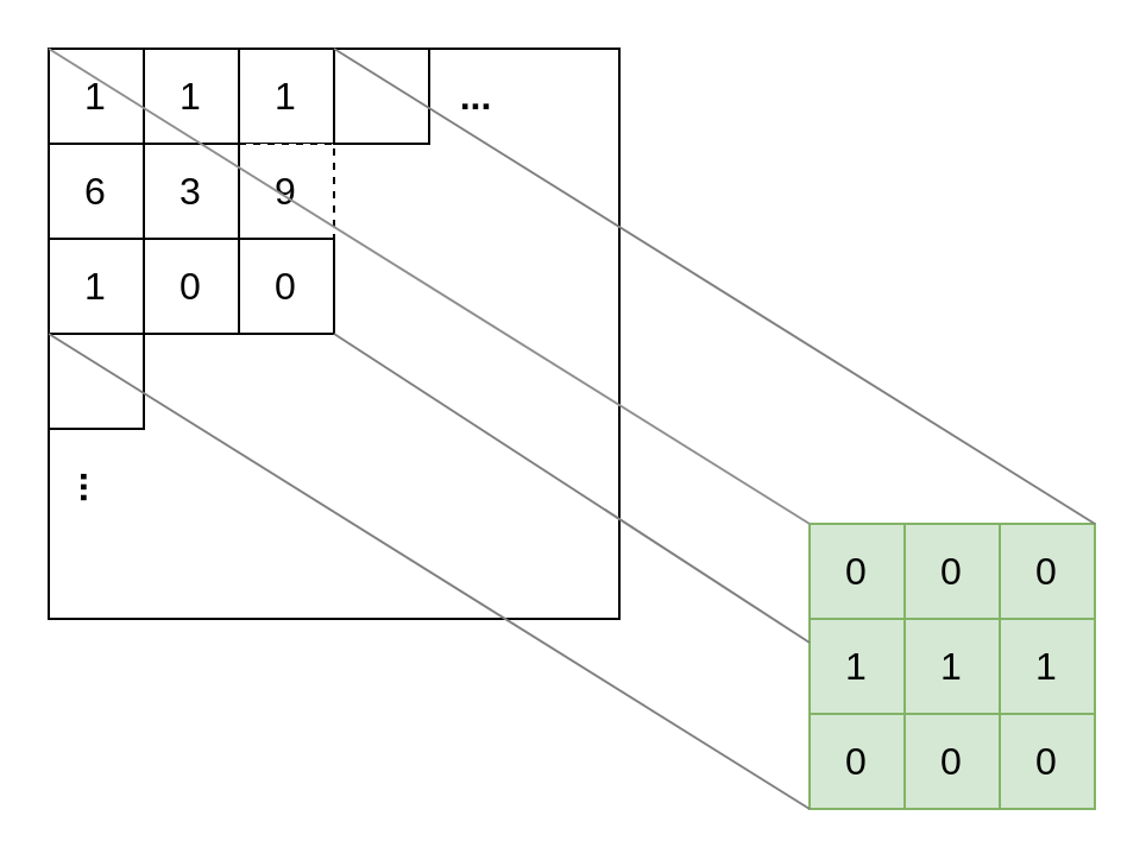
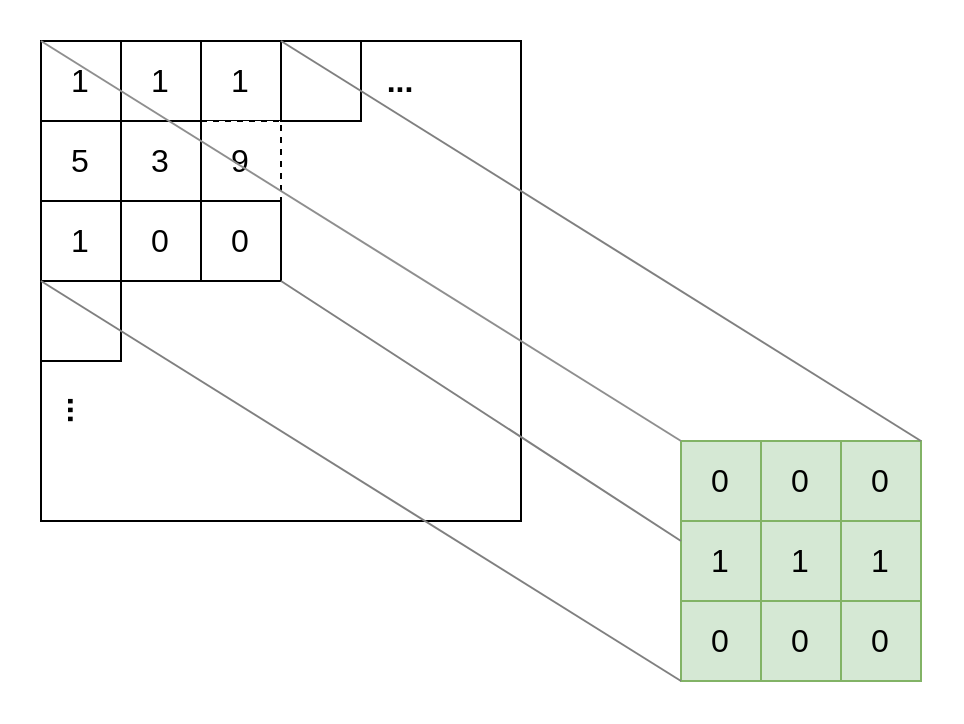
  <mxCell id="0" />
  <mxCell id="1" parent="0" />
  <mxCell id="2" value="" style="whiteSpace=wrap;html=1;aspect=fixed;" vertex="1" parent="1"><mxGeometry x="20" y="20" width="240" height="240" as="geometry" /></mxCell>
  <mxCell id="3" value="" style="rounded=0;whiteSpace=wrap;html=1;fillColor=#d5e8d4;strokeColor=#82b366;fontSize=16;" vertex="1" parent="1"><mxGeometry x="340" y="220" width="120" height="120" as="geometry" /></mxCell>
  <mxCell id="4" value="0" style="rounded=0;whiteSpace=wrap;html=1;fillColor=#d5e8d4;strokeColor=#82b366;fontSize=16;" vertex="1" parent="1"><mxGeometry x="340" y="220" width="40" height="40" as="geometry" /></mxCell>
  <mxCell id="5" value="0" style="rounded=0;whiteSpace=wrap;html=1;fillColor=#d5e8d4;strokeColor=#82b366;fontSize=16;" vertex="1" parent="1"><mxGeometry x="380" y="220" width="40" height="40" as="geometry" /></mxCell>
  <mxCell id="6" value="0" style="rounded=0;whiteSpace=wrap;html=1;fillColor=#d5e8d4;strokeColor=#82b366;fontSize=16;" vertex="1" parent="1"><mxGeometry x="420" y="220" width="40" height="40" as="geometry" /></mxCell>
  <mxCell id="7" value="1" style="rounded=0;whiteSpace=wrap;html=1;fillColor=#d5e8d4;strokeColor=#82b366;fontSize=16;" vertex="1" parent="1"><mxGeometry x="340" y="260" width="40" height="40" as="geometry" /></mxCell>
  <mxCell id="8" value="1" style="rounded=0;whiteSpace=wrap;html=1;fillColor=#d5e8d4;strokeColor=#82b366;fontSize=16;" vertex="1" parent="1"><mxGeometry x="380" y="260" width="40" height="40" as="geometry" /></mxCell>
  <mxCell id="9" value="1" style="rounded=0;whiteSpace=wrap;html=1;fillColor=#d5e8d4;strokeColor=#82b366;fontSize=16;" vertex="1" parent="1"><mxGeometry x="420" y="260" width="40" height="40" as="geometry" /></mxCell>
  <mxCell id="10" value="0" style="rounded=0;whiteSpace=wrap;html=1;fillColor=#d5e8d4;strokeColor=#82b366;fontSize=16;" vertex="1" parent="1"><mxGeometry x="340" y="300" width="40" height="40" as="geometry" /></mxCell>
  <mxCell id="11" value="0" style="rounded=0;whiteSpace=wrap;html=1;fillColor=#d5e8d4;strokeColor=#82b366;fontSize=16;" vertex="1" parent="1"><mxGeometry x="380" y="300" width="40" height="40" as="geometry" /></mxCell>
  <mxCell id="12" value="0" style="rounded=0;whiteSpace=wrap;html=1;fillColor=#d5e8d4;strokeColor=#82b366;fontSize=16;" vertex="1" parent="1"><mxGeometry x="420" y="300" width="40" height="40" as="geometry" /></mxCell>
  <mxCell id="13" value="1" style="rounded=0;whiteSpace=wrap;html=1;fontSize=16;" vertex="1" parent="1"><mxGeometry x="20" y="20" width="40" height="40" as="geometry" /></mxCell>
  <mxCell id="14" value="1" style="rounded=0;whiteSpace=wrap;html=1;fontSize=16;" vertex="1" parent="1"><mxGeometry x="60" y="20" width="40" height="40" as="geometry" /></mxCell>
  <mxCell id="15" value="1" style="rounded=0;whiteSpace=wrap;html=1;fontSize=16;" vertex="1" parent="1"><mxGeometry x="100" y="20" width="40" height="40" as="geometry" /></mxCell>
  <mxCell id="16" value="9" style="rounded=0;whiteSpace=wrap;html=1;fontSize=16;dashed=1;" vertex="1" parent="1"><mxGeometry x="100" y="60" width="40" height="40" as="geometry" /></mxCell>
  <mxCell id="17" value="3" style="rounded=0;whiteSpace=wrap;html=1;fontSize=16;" vertex="1" parent="1"><mxGeometry x="60" y="60" width="40" height="40" as="geometry" /></mxCell>
- <mxCell id="18" value="6" style="rounded=0;whiteSpace=wrap;html=1;fontSize=16;" vertex="1" parent="1"><mxGeometry x="20" y="60" width="40" height="40" as="geometry" /></mxCell>
+ <mxCell id="18" value="5" style="rounded=0;whiteSpace=wrap;html=1;fontSize=16;" vertex="1" parent="1"><mxGeometry x="20" y="60" width="40" height="40" as="geometry" /></mxCell>
  <mxCell id="19" value="1" style="rounded=0;whiteSpace=wrap;html=1;fontSize=16;" vertex="1" parent="1"><mxGeometry x="20" y="100" width="40" height="40" as="geometry" /></mxCell>
  <mxCell id="20" value="0" style="rounded=0;whiteSpace=wrap;html=1;fontSize=16;" vertex="1" parent="1"><mxGeometry x="60" y="100" width="40" height="40" as="geometry" /></mxCell>
  <mxCell id="21" value="0" style="rounded=0;whiteSpace=wrap;html=1;fontSize=16;" vertex="1" parent="1"><mxGeometry x="100" y="100" width="40" height="40" as="geometry" /></mxCell>
  <mxCell id="22" value="" style="rounded=0;whiteSpace=wrap;html=1;fontSize=16;" vertex="1" parent="1"><mxGeometry x="20" y="140" width="40" height="40" as="geometry" /></mxCell>
  <mxCell id="23" value="" style="rounded=0;whiteSpace=wrap;html=1;fontSize=16;" vertex="1" parent="1"><mxGeometry x="140" y="20" width="40" height="40" as="geometry" /></mxCell>
  <mxCell id="24" value="" style="endArrow=none;html=1;exitX=0;exitY=0;exitDx=0;exitDy=0;entryX=0;entryY=1;entryDx=0;entryDy=0;strokeColor=#808080;" edge="1" parent="1"><mxGeometry width="50" height="50" relative="1" as="geometry"><mxPoint x="140" y="20" as="sourcePoint" /><mxPoint x="460" y="220" as="targetPoint" /></mxGeometry></mxCell>
  <mxCell id="25" value="" style="endArrow=none;html=1;exitX=0;exitY=0;exitDx=0;exitDy=0;entryX=0;entryY=1;entryDx=0;entryDy=0;strokeColor=#8F8F8F;" edge="1" parent="1"><mxGeometry width="50" height="50" relative="1" as="geometry"><mxPoint x="20" y="20" as="sourcePoint" /><mxPoint x="340" y="220" as="targetPoint" /></mxGeometry></mxCell>
  <mxCell id="26" value="" style="endArrow=none;html=1;exitX=0;exitY=0;exitDx=0;exitDy=0;entryX=0;entryY=1;entryDx=0;entryDy=0;strokeColor=#808080;" edge="1" parent="1"><mxGeometry width="50" height="50" relative="1" as="geometry"><mxPoint x="20" y="140" as="sourcePoint" /><mxPoint x="340" y="340" as="targetPoint" /></mxGeometry></mxCell>
  <mxCell id="27" value="" style="endArrow=none;html=1;exitX=0;exitY=0;exitDx=0;exitDy=0;entryX=0;entryY=0.25;entryDx=0;entryDy=0;strokeColor=#808080;" edge="1" parent="1" target="7"><mxGeometry width="50" height="50" relative="1" as="geometry"><mxPoint x="140" y="140" as="sourcePoint" /><mxPoint x="460" y="340" as="targetPoint" /></mxGeometry></mxCell>
  <mxCell id="28" value="..." style="text;html=1;strokeColor=none;fillColor=none;align=center;verticalAlign=middle;whiteSpace=wrap;rounded=0;fontSize=16;fontStyle=1" vertex="1" parent="1"><mxGeometry x="180" y="30" width="40" height="20" as="geometry" /></mxCell>
  <mxCell id="29" value="..." style="text;html=1;strokeColor=none;fillColor=none;align=center;verticalAlign=middle;whiteSpace=wrap;rounded=0;fontSize=16;fontStyle=1;rotation=90;" vertex="1" parent="1"><mxGeometry x="25" y="195" width="30" height="20" as="geometry" /></mxCell>
